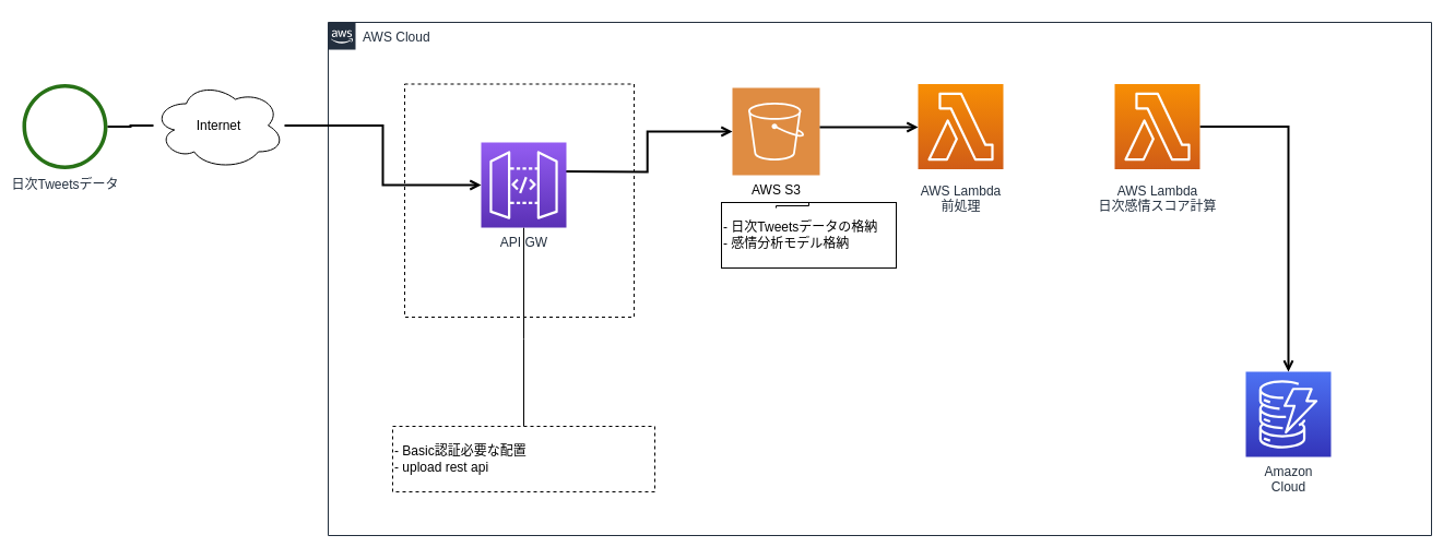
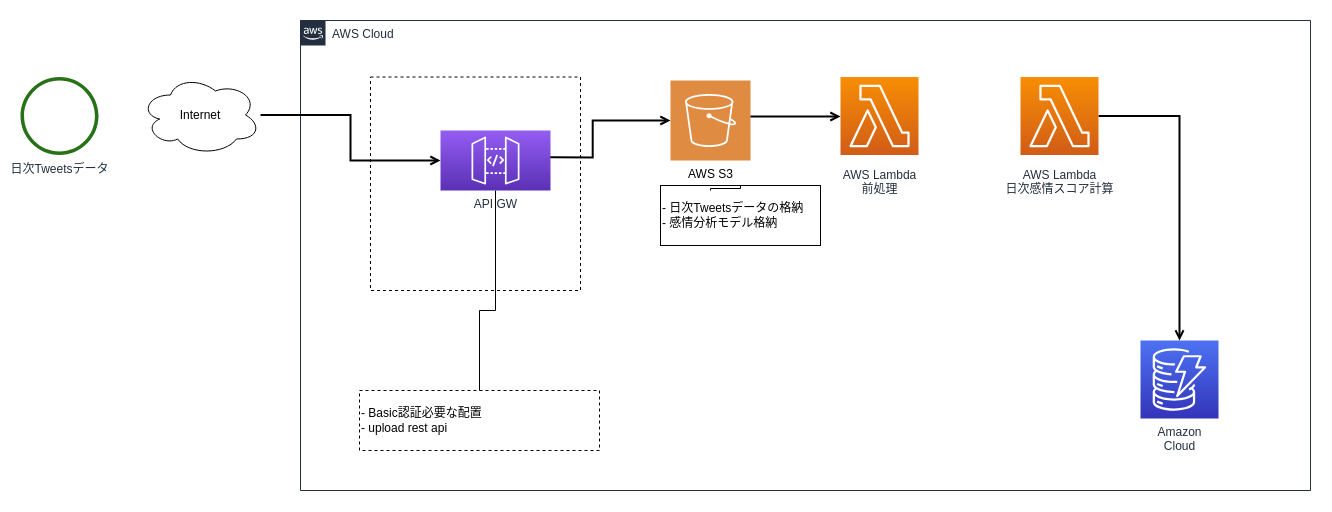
  <mxCell id="0" />
  <mxCell id="1" parent="0" />
  <mxCell id="2" value="AWS Cloud" style="points=[[0,0],[0.25,0],[0.5,0],[0.75,0],[1,0],[1,0.25],[1,0.5],[1,0.75],[1,1],[0.75,1],[0.5,1],[0.25,1],[0,1],[0,0.75],[0,0.5],[0,0.25]];outlineConnect=0;gradientColor=none;html=1;whiteSpace=wrap;fontSize=12;fontStyle=0;shape=mxgraph.aws4.group;grIcon=mxgraph.aws4.group_aws_cloud_alt;strokeColor=#232F3E;fillColor=none;verticalAlign=top;align=left;spacingLeft=30;fontColor=#232F3E;dashed=0;labelBackgroundColor=#ffffff;container=1;pointerEvents=0;collapsible=0;recursiveResize=0;" parent="1" vertex="1"><mxGeometry x="300" y="20" width="1010" height="470" as="geometry" /></mxCell>
  <mxCell id="3" value="AWS S3" style="sketch=0;pointerEvents=1;shadow=0;dashed=0;html=1;strokeColor=none;fillColor=#DF8C42;labelPosition=center;verticalLabelPosition=bottom;verticalAlign=top;align=center;outlineConnect=0;shape=mxgraph.veeam2.aws_s3;" parent="2" vertex="1"><mxGeometry x="370" y="60" width="80" height="80" as="geometry" /></mxCell>
  <mxCell id="4" value="AWS Lambda&lt;br&gt;前処理" style="outlineConnect=0;fontColor=#232F3E;gradientColor=#F78E04;gradientDirection=north;fillColor=#D05C17;strokeColor=#ffffff;dashed=0;verticalLabelPosition=bottom;verticalAlign=top;align=center;html=1;fontSize=12;fontStyle=0;aspect=fixed;shape=mxgraph.aws4.resourceIcon;resIcon=mxgraph.aws4.lambda;labelBackgroundColor=#ffffff;spacingTop=6;" parent="2" vertex="1"><mxGeometry x="540" y="56.5" width="78" height="78" as="geometry" /></mxCell>
  <mxCell id="5" style="edgeStyle=orthogonalEdgeStyle;rounded=0;orthogonalLoop=1;jettySize=auto;html=1;endArrow=open;endFill=0;strokeWidth=2;" parent="2" source="3" target="4" edge="1"><mxGeometry relative="1" as="geometry"><Array as="points"><mxPoint x="480" y="96" /><mxPoint x="480" y="96" /></Array><mxPoint x="532" y="308" as="sourcePoint" /></mxGeometry></mxCell>
  <mxCell id="6" value="" style="rounded=0;whiteSpace=wrap;html=1;dashed=1;" parent="2" vertex="1"><mxGeometry x="70" y="56.5" width="210" height="213.5" as="geometry" /></mxCell>
  <mxCell id="7" value="&lt;span&gt;- Basic認証必要な配置&lt;br&gt;- upload rest api&lt;br&gt;&lt;/span&gt;" style="whiteSpace=wrap;html=1;align=left;verticalAlign=middle;treeFolding=1;treeMoving=1;newEdgeStyle={&quot;edgeStyle&quot;:&quot;elbowEdgeStyle&quot;,&quot;startArrow&quot;:&quot;none&quot;,&quot;endArrow&quot;:&quot;none&quot;};dashed=1;" parent="2" vertex="1"><mxGeometry x="59" y="370" width="240" height="60" as="geometry" /></mxCell>
  <mxCell id="8" value="" style="edgeStyle=elbowEdgeStyle;elbow=vertical;startArrow=none;endArrow=none;rounded=0;exitX=0.5;exitY=1;exitDx=0;exitDy=0;exitPerimeter=0;entryX=0.5;entryY=0;entryDx=0;entryDy=0;" parent="2" source="15" target="7" edge="1"><mxGeometry relative="1" as="geometry"><mxPoint x="214" y="251" as="sourcePoint" /><Array as="points"><mxPoint x="180" y="290" /></Array></mxGeometry></mxCell>
  <mxCell id="9" value="Amazon&lt;br&gt;Cloud" style="outlineConnect=0;fontColor=#232F3E;gradientColor=#4D72F3;gradientDirection=north;fillColor=#3334B9;strokeColor=#ffffff;dashed=0;verticalLabelPosition=bottom;verticalAlign=top;align=center;html=1;fontSize=12;fontStyle=0;aspect=fixed;shape=mxgraph.aws4.resourceIcon;resIcon=mxgraph.aws4.dynamodb;labelBackgroundColor=#ffffff;" parent="2" vertex="1"><mxGeometry x="840" y="320" width="78" height="78" as="geometry" /></mxCell>
  <mxCell id="10" value="" style="edgeStyle=orthogonalEdgeStyle;rounded=0;orthogonalLoop=1;jettySize=auto;html=1;endArrow=open;endFill=0;strokeWidth=2;startArrow=none;" parent="2" target="3" edge="1"><mxGeometry relative="1" as="geometry"><mxPoint x="146.75" y="146.5" as="targetPoint" /><mxPoint x="213.25" y="136.5" as="sourcePoint" /></mxGeometry></mxCell>
  <mxCell id="11" value="" style="edgeStyle=orthogonalEdgeStyle;rounded=0;orthogonalLoop=1;jettySize=auto;html=1;endArrow=open;endFill=0;strokeWidth=2;startArrow=none;" parent="2" source="14" target="9" edge="1"><mxGeometry relative="1" as="geometry"><mxPoint x="156.75" y="156.5" as="targetPoint" /><mxPoint x="-20.0" y="114.467" as="sourcePoint" /></mxGeometry></mxCell>
  <mxCell id="12" value="&lt;span&gt;- 日次Tweetsデータの格納&lt;br&gt;- 感情分析モデル格納&lt;br&gt;&lt;/span&gt;" style="whiteSpace=wrap;html=1;align=left;verticalAlign=middle;treeFolding=1;treeMoving=1;newEdgeStyle={&quot;edgeStyle&quot;:&quot;elbowEdgeStyle&quot;,&quot;startArrow&quot;:&quot;none&quot;,&quot;endArrow&quot;:&quot;none&quot;};" parent="2" vertex="1"><mxGeometry x="360" y="165" width="160" height="60" as="geometry" /></mxCell>
  <mxCell id="13" value="" style="edgeStyle=elbowEdgeStyle;elbow=vertical;startArrow=none;endArrow=none;rounded=0;entryX=0.5;entryY=0;entryDx=0;entryDy=0;" parent="2" target="12" edge="1"><mxGeometry relative="1" as="geometry"><mxPoint x="410" y="170" as="sourcePoint" /><mxPoint x="450" y="300" as="targetPoint" /><Array as="points" /></mxGeometry></mxCell>
  <mxCell id="14" value="AWS Lambda&lt;br&gt;日次感情スコア計算" style="outlineConnect=0;fontColor=#232F3E;gradientColor=#F78E04;gradientDirection=north;fillColor=#D05C17;strokeColor=#ffffff;dashed=0;verticalLabelPosition=bottom;verticalAlign=top;align=center;html=1;fontSize=12;fontStyle=0;aspect=fixed;shape=mxgraph.aws4.resourceIcon;resIcon=mxgraph.aws4.lambda;labelBackgroundColor=#ffffff;spacingTop=6;" parent="2" vertex="1"><mxGeometry x="720" y="56.5" width="78" height="78" as="geometry" /></mxCell>
- <mxCell id="15" value="API GW" style="sketch=0;points=[[0,0,0],[0.25,0,0],[0.5,0,0],[0.75,0,0],[1,0,0],[0,1,0],[0.25,1,0],[0.5,1,0],[0.75,1,0],[1,1,0],[0,0.25,0],[0,0.5,0],[0,0.75,0],[1,0.25,0],[1,0.5,0],[1,0.75,0]];outlineConnect=0;fontColor=#232F3E;gradientColor=#945DF2;gradientDirection=north;fillColor=#5A30B5;strokeColor=#ffffff;dashed=0;verticalLabelPosition=bottom;verticalAlign=top;align=center;html=1;fontSize=12;fontStyle=0;aspect=fixed;shape=mxgraph.aws4.resourceIcon;resIcon=mxgraph.aws4.api_gateway;" vertex="1" parent="2"><mxGeometry x="140" y="110" width="78" height="78" as="geometry" /></mxCell>
+ <mxCell id="15" value="API GW" style="sketch=0;points=[[0,0,0],[0.25,0,0],[0.5,0,0],[0.75,0,0],[1,0,0],[0,1,0],[0.25,1,0],[0.5,1,0],[0.75,1,0],[1,1,0],[0,0.25,0],[0,0.5,0],[0,0.75,0],[1,0.25,0],[1,0.5,0],[1,0.75,0]];outlineConnect=0;fontColor=#232F3E;gradientColor=#945DF2;gradientDirection=north;fillColor=#5A30B5;strokeColor=#ffffff;dashed=0;verticalLabelPosition=bottom;verticalAlign=top;align=center;html=1;fontSize=12;fontStyle=0;aspect=fixed;shape=mxgraph.aws4.resourceIcon;resIcon=mxgraph.aws4.api_gateway;" vertex="1" parent="2"><mxGeometry x="140" y="110" width="110" height="60" as="geometry" /></mxCell>
  <mxCell id="16" value="" style="edgeStyle=orthogonalEdgeStyle;rounded=0;orthogonalLoop=1;jettySize=auto;html=1;endArrow=open;endFill=0;strokeWidth=2;startArrow=none;entryX=0;entryY=0.5;entryDx=0;entryDy=0;entryPerimeter=0;" parent="1" source="18" target="15" edge="1"><mxGeometry relative="1" as="geometry"><mxPoint x="436.75" y="156.5" as="targetPoint" /></mxGeometry></mxCell>
  <mxCell id="17" value="日次Tweetsデータ" style="outlineConnect=0;fontColor=#232F3E;gradientColor=none;fillColor=#277116;strokeColor=none;dashed=0;verticalLabelPosition=bottom;verticalAlign=top;align=center;html=1;fontSize=12;fontStyle=0;aspect=fixed;pointerEvents=1;shape=mxgraph.aws4.object;labelBackgroundColor=#ffffff;" parent="1" vertex="1"><mxGeometry x="20" y="76.5" width="78" height="78" as="geometry" /></mxCell>
  <mxCell id="18" value="Internet" style="ellipse;shape=cloud;whiteSpace=wrap;html=1;" parent="1" vertex="1"><mxGeometry x="140" y="74.5" width="120" height="80" as="geometry" /></mxCell>
- <mxCell id="19" value="" style="edgeStyle=orthogonalEdgeStyle;rounded=0;orthogonalLoop=1;jettySize=auto;html=1;endArrow=none;endFill=0;strokeWidth=2;" parent="1" source="17" target="18" edge="1"><mxGeometry relative="1" as="geometry"><mxPoint x="620" y="115.5" as="targetPoint" /><mxPoint x="98" y="115.5" as="sourcePoint" /></mxGeometry></mxCell>
